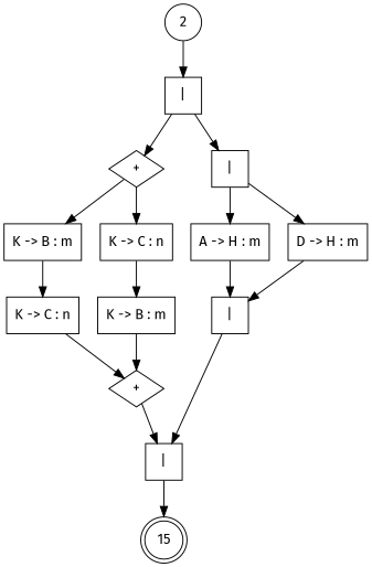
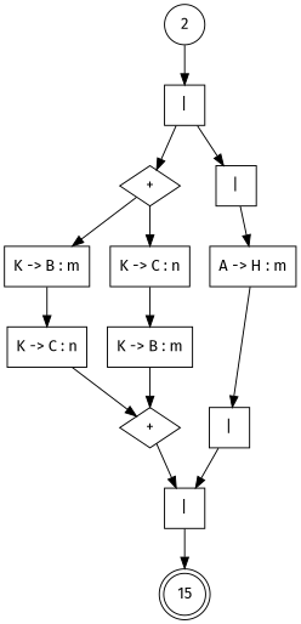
  digraph {
    fontname="Fira Sans"
    node [fontname="Fira Sans" shape=rect]
    edge [fontname="Fira Sans"]
    n1 [label=2 shape=circle]
    n2 [label="|" shape=square]
    n3 [label="+" shape=diamond]
    n4 [label="|" shape=square]
    n5 [label="K -> B : m"]
    n6 [label="K -> C : n"]
    n7 [label="A -> H : m"]
-   n8 [label="D -> H : m"]
    n9 [label="K -> C : n"]
    n10 [label="K -> B : m"]
    n11 [label="|" shape=square]
    n12 [label="+" shape=diamond]
    n13 [label="|" shape=square]
    15 [shape=doublecircle]
    n1 -> n2
    n2 -> n3
    n2 -> n4
    n3 -> n5
    n3 -> n6
    n4 -> n7
-   n4 -> n8
    n5 -> n9
    n6 -> n10
    n7 -> n11
-   n8 -> n11
    n9 -> n12
    n10 -> n12
    n11 -> n13
    n12 -> n13
    n13 -> 15
  }
